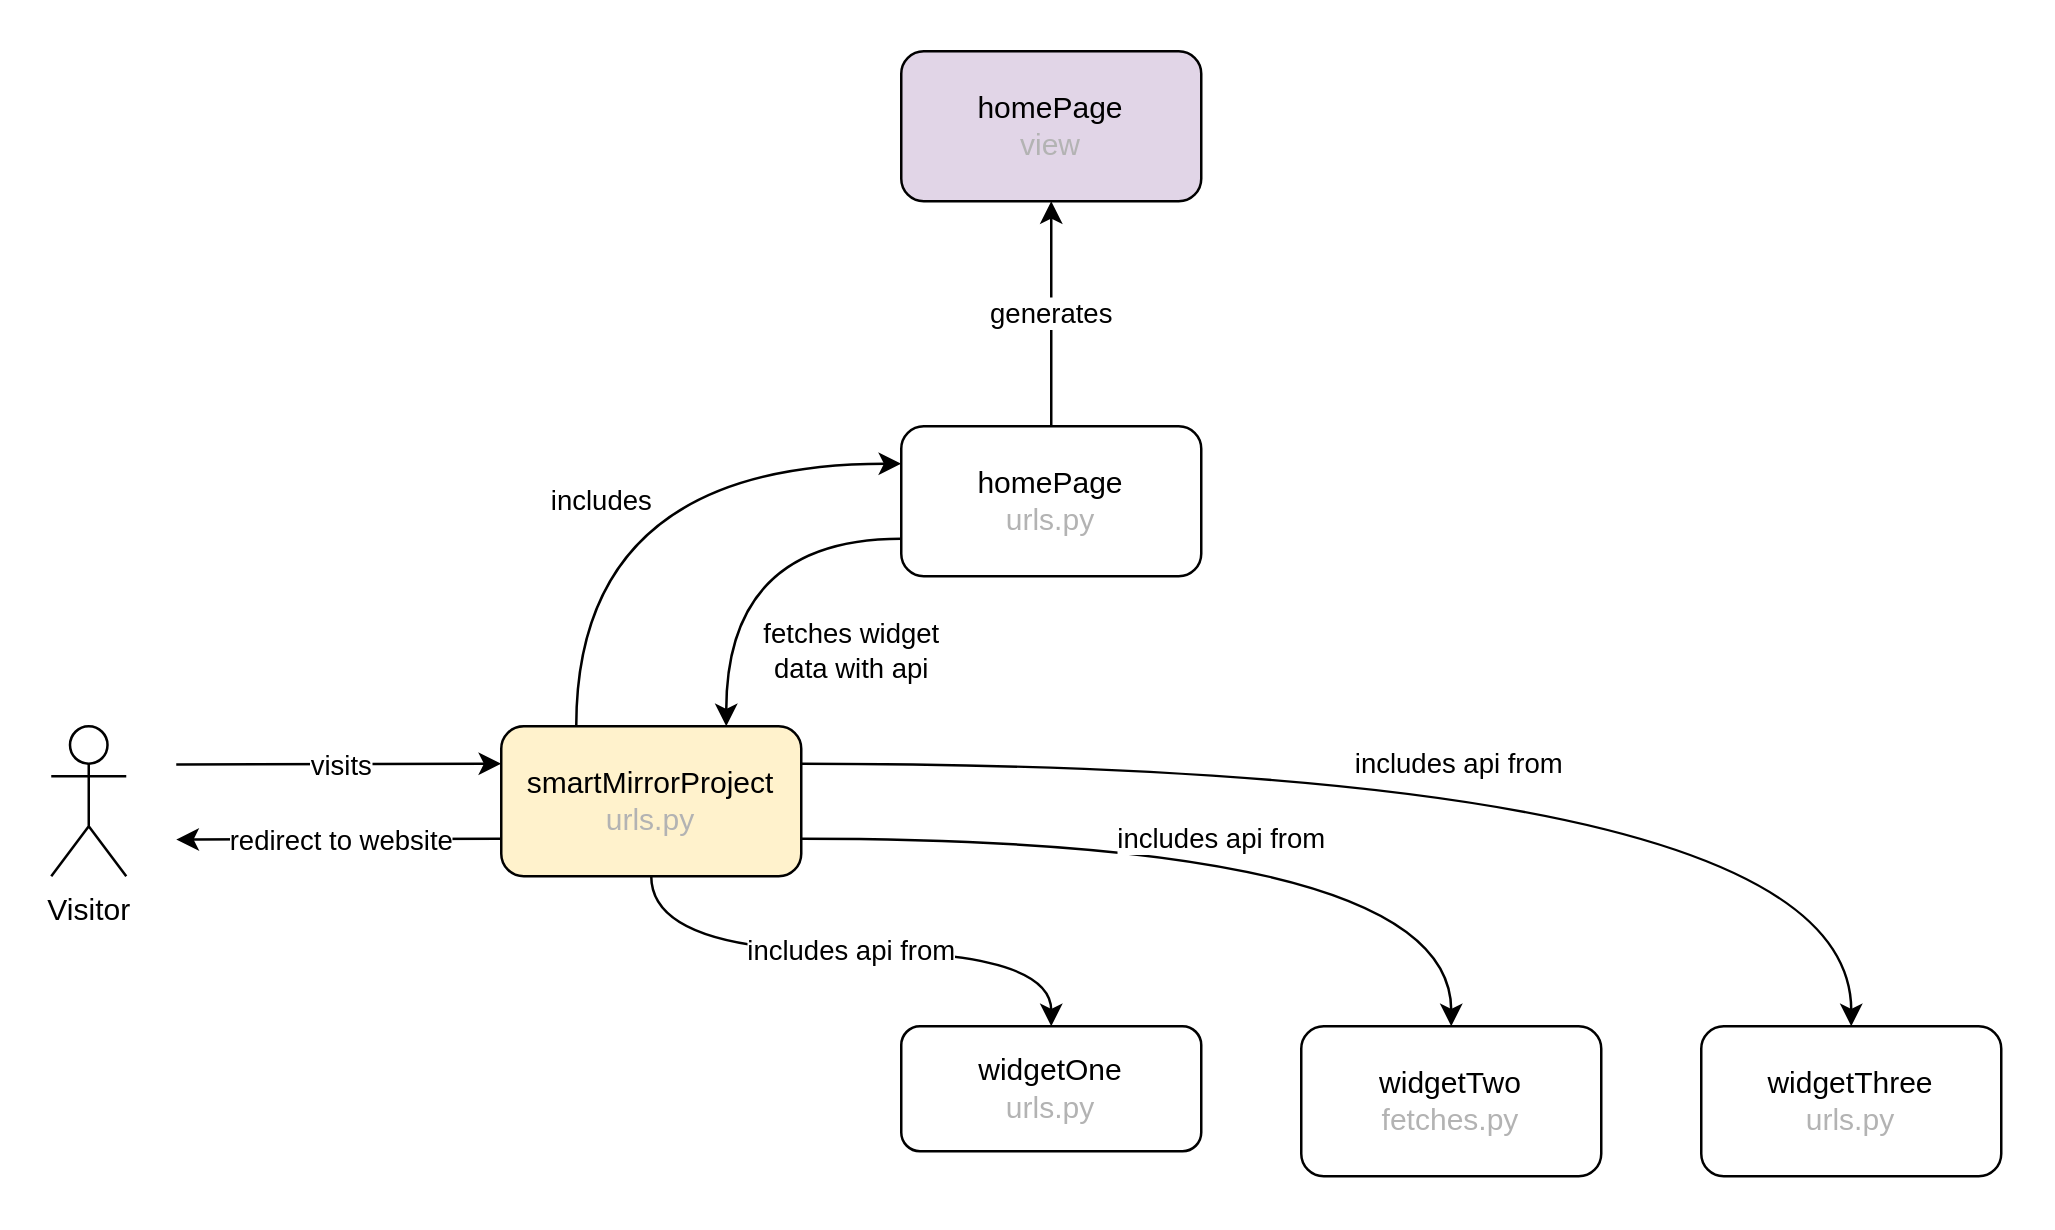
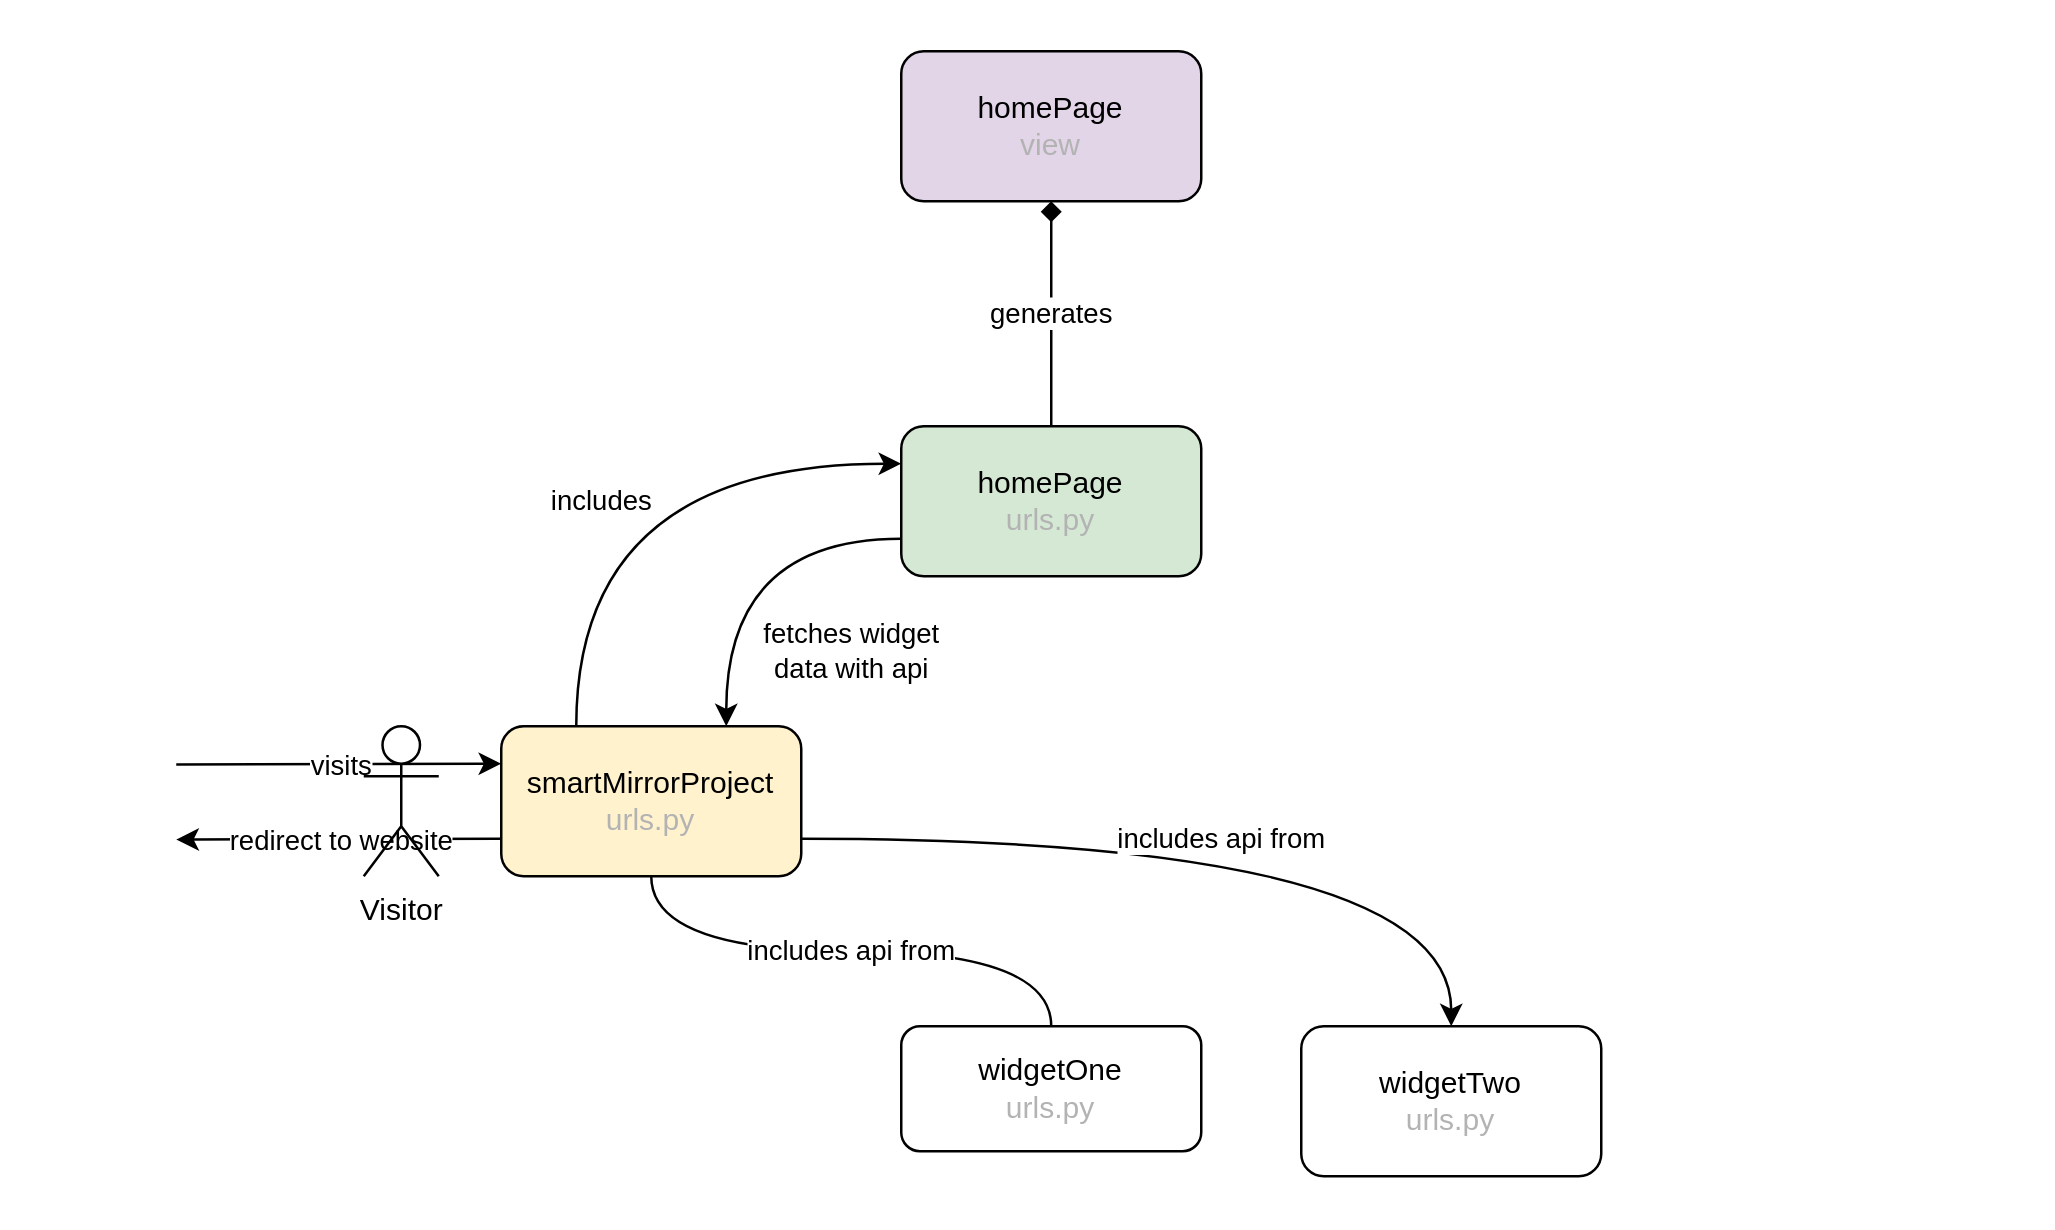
  <mxCell id="0" />
  <mxCell id="1" parent="0" />
- <mxCell id="2" value="includes api from" style="edgeStyle=orthogonalEdgeStyle;rounded=0;orthogonalLoop=1;jettySize=auto;html=1;exitX=0.5;exitY=1;exitDx=0;exitDy=0;entryX=0.5;entryY=0;entryDx=0;entryDy=0;curved=1;" parent="1" source="8" target="12" edge="1"><mxGeometry relative="1" as="geometry" /></mxCell>
+ <mxCell id="2" value="includes api from" style="edgeStyle=orthogonalEdgeStyle;rounded=0;orthogonalLoop=1;jettySize=auto;html=1;exitX=0.5;exitY=1;exitDx=0;exitDy=0;entryX=0.5;entryY=0;entryDx=0;entryDy=0;curved=1;endArrow=none;" parent="1" source="8" target="12" edge="1"><mxGeometry relative="1" as="geometry" /></mxCell>
  <mxCell id="3" value="includes api from" style="edgeStyle=orthogonalEdgeStyle;rounded=0;orthogonalLoop=1;jettySize=auto;html=1;exitX=1;exitY=0.75;exitDx=0;exitDy=0;entryX=0.5;entryY=0;entryDx=0;entryDy=0;curved=1;" parent="1" source="8" target="13" edge="1"><mxGeometry relative="1" as="geometry" /></mxCell>
- <mxCell id="4" value="includes api from" style="edgeStyle=orthogonalEdgeStyle;rounded=0;orthogonalLoop=1;jettySize=auto;html=1;exitX=1;exitY=0.25;exitDx=0;exitDy=0;entryX=0.5;entryY=0;entryDx=0;entryDy=0;curved=1;" parent="1" source="8" target="14" edge="1"><mxGeometry relative="1" as="geometry" /></mxCell>
  <mxCell id="5" value="includes" style="edgeStyle=orthogonalEdgeStyle;rounded=0;orthogonalLoop=1;jettySize=auto;html=1;exitX=0.25;exitY=0;exitDx=0;exitDy=0;entryX=0;entryY=0.25;entryDx=0;entryDy=0;curved=1;" parent="1" source="8" target="11" edge="1"><mxGeometry x="-0.234" y="-10" relative="1" as="geometry"><mxPoint as="offset" /></mxGeometry></mxCell>
  <mxCell id="6" value="visits" style="edgeStyle=orthogonalEdgeStyle;rounded=0;orthogonalLoop=1;jettySize=auto;html=1;exitX=0;exitY=0.25;exitDx=0;exitDy=0;startArrow=classic;startFill=1;endArrow=none;endFill=0;curved=1;" edge="1" parent="1" source="8"><mxGeometry relative="1" as="geometry"><mxPoint x="70" y="305.333" as="targetPoint" /></mxGeometry></mxCell>
  <mxCell id="7" value="redirect to website" style="edgeStyle=orthogonalEdgeStyle;rounded=0;orthogonalLoop=1;jettySize=auto;html=1;exitX=0;exitY=0.75;exitDx=0;exitDy=0;curved=1;" edge="1" parent="1" source="8"><mxGeometry relative="1" as="geometry"><mxPoint x="70" y="335.333" as="targetPoint" /></mxGeometry></mxCell>
  <mxCell id="8" value="smartMirrorProject&lt;div&gt;&lt;font color=&quot;#b3b3b3&quot;&gt;urls.py&lt;/font&gt;&lt;/div&gt;" style="rounded=1;whiteSpace=wrap;html=1;fillColor=#fff2cc;" parent="1" vertex="1"><mxGeometry x="200" y="290" width="120" height="60" as="geometry" /></mxCell>
  <mxCell id="9" value="fetches widget&lt;div&gt;data with api&lt;/div&gt;" style="edgeStyle=orthogonalEdgeStyle;rounded=0;orthogonalLoop=1;jettySize=auto;html=1;exitX=0;exitY=0.75;exitDx=0;exitDy=0;entryX=0.75;entryY=0;entryDx=0;entryDy=0;curved=1;" parent="1" source="11" target="8" edge="1"><mxGeometry x="-0.724" y="45" relative="1" as="geometry"><mxPoint as="offset" /></mxGeometry></mxCell>
- <mxCell id="10" value="generates" style="edgeStyle=orthogonalEdgeStyle;rounded=0;orthogonalLoop=1;jettySize=auto;html=1;exitX=0.5;exitY=0;exitDx=0;exitDy=0;entryX=0.5;entryY=1;entryDx=0;entryDy=0;curved=1;" edge="1" parent="1" source="11" target="16"><mxGeometry relative="1" as="geometry" /></mxCell>
- <mxCell id="11" value="homePage&lt;div&gt;&lt;font color=&quot;#b3b3b3&quot;&gt;urls.py&lt;/font&gt;&lt;/div&gt;" style="rounded=1;whiteSpace=wrap;html=1;" parent="1" vertex="1"><mxGeometry x="360" y="170" width="120" height="60" as="geometry" /></mxCell>
+ <mxCell id="10" value="generates" style="edgeStyle=orthogonalEdgeStyle;rounded=0;orthogonalLoop=1;jettySize=auto;html=1;exitX=0.5;exitY=0;exitDx=0;exitDy=0;entryX=0.5;entryY=1;entryDx=0;entryDy=0;curved=1;endArrow=diamond;" edge="1" parent="1" source="11" target="16"><mxGeometry relative="1" as="geometry" /></mxCell>
+ <mxCell id="11" value="homePage&lt;div&gt;&lt;font color=&quot;#b3b3b3&quot;&gt;urls.py&lt;/font&gt;&lt;/div&gt;" style="rounded=1;whiteSpace=wrap;html=1;fillColor=#d5e8d4;" parent="1" vertex="1"><mxGeometry x="360" y="170" width="120" height="60" as="geometry" /></mxCell>
  <mxCell id="12" value="widgetOne&lt;div&gt;&lt;font color=&quot;#b3b3b3&quot;&gt;urls.py&lt;/font&gt;&lt;/div&gt;" style="rounded=1;whiteSpace=wrap;html=1;" parent="1" vertex="1"><mxGeometry x="360" y="410" width="120" height="50" as="geometry" /></mxCell>
- <mxCell id="13" value="widgetTwo&lt;div&gt;&lt;font color=&quot;#b3b3b3&quot;&gt;fetches.py&lt;/font&gt;&lt;/div&gt;" style="rounded=1;whiteSpace=wrap;html=1;" parent="1" vertex="1"><mxGeometry x="520" y="410" width="120" height="60" as="geometry" /></mxCell>
- <mxCell id="14" value="widgetThree&lt;div&gt;&lt;font color=&quot;#b3b3b3&quot;&gt;urls.py&lt;/font&gt;&lt;/div&gt;" style="rounded=1;whiteSpace=wrap;html=1;" parent="1" vertex="1"><mxGeometry x="680" y="410" width="120" height="60" as="geometry" /></mxCell>
- <mxCell id="15" value="Visitor" style="shape=umlActor;verticalLabelPosition=bottom;verticalAlign=top;html=1;outlineConnect=0;" parent="1" vertex="1"><mxGeometry x="20" y="290" width="30" height="60" as="geometry" /></mxCell>
+ <mxCell id="13" value="widgetTwo&lt;div&gt;&lt;font color=&quot;#b3b3b3&quot;&gt;urls.py&lt;/font&gt;&lt;/div&gt;" style="rounded=1;whiteSpace=wrap;html=1;" parent="1" vertex="1"><mxGeometry x="520" y="410" width="120" height="60" as="geometry" /></mxCell>
+ <mxCell id="15" value="Visitor" style="shape=umlActor;verticalLabelPosition=bottom;verticalAlign=top;html=1;outlineConnect=0;" parent="1" vertex="1"><mxGeometry x="145" y="290" width="30" height="60" as="geometry" /></mxCell>
  <mxCell id="16" value="homePage&lt;div&gt;&lt;font color=&quot;#b3b3b3&quot;&gt;view&lt;/font&gt;&lt;/div&gt;" style="rounded=1;whiteSpace=wrap;html=1;fillColor=#e1d5e7;" vertex="1" parent="1"><mxGeometry x="360" y="20" width="120" height="60" as="geometry" /></mxCell>
